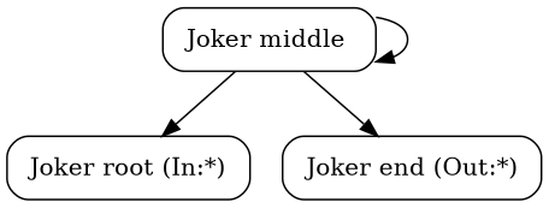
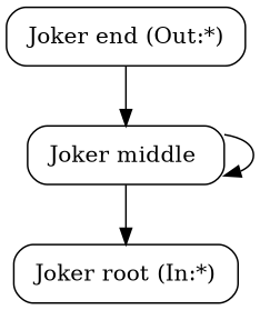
  digraph {
    fontname="DejaVu Serif"
    node [fontname="DejaVu Serif" shape=Mrecord]
    edge [fontname="DejaVu Serif"]
    n1 [label=<<table border="0" cellborder="0" cellpadding="3"><tr><td align="left">Joker root (In:*)</td></tr></table>>]
    n2 [label=<<table border="0" cellborder="0" cellpadding="3"><tr><td align="left">Joker middle </td></tr></table>>]
    n3 [label=<<table border="0" cellborder="0" cellpadding="3"><tr><td align="left">Joker end (Out:*)</td></tr></table>>]
    n2 -> n1
    n2 -> n2
-   n2 -> n3
+   n3 -> n2
  }
